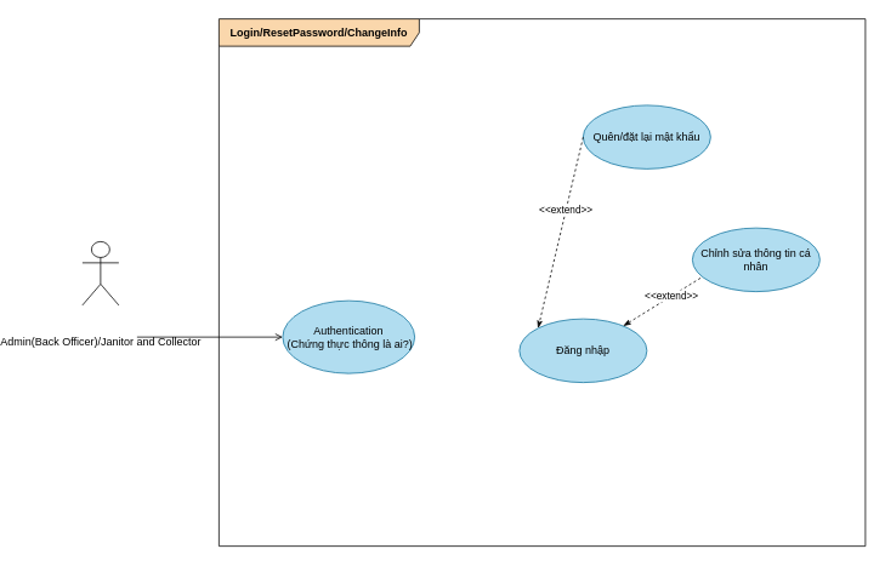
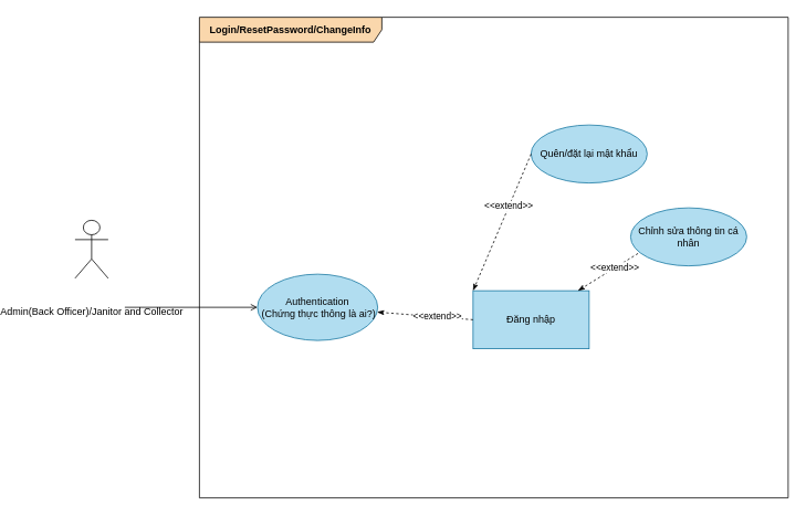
  <mxCell id="0" />
  <mxCell id="1" parent="0" />
  <mxCell id="2" value="&lt;br&gt;&lt;table align=&quot;center&quot; cellpadding=&quot;0&quot; cellspacing=&quot;0&quot;&gt; &lt;tbody&gt;&lt;tr&gt;  &lt;td align=&quot;left&quot; valign=&quot;top&quot;&gt;&lt;p class=&quot;MsoNormal&quot;&gt;&lt;span style=&quot;background-color: initial; text-align: center;&quot;&gt;Admin(Back Officer)/&lt;/span&gt;&lt;span&gt;Janitor and Collector&lt;/span&gt;&lt;/p&gt;  &lt;/td&gt; &lt;/tr&gt;&lt;/tbody&gt;&lt;/table&gt;" style="shape=umlActor;verticalLabelPosition=bottom;verticalAlign=top;html=1;outlineConnect=0;" parent="1" vertex="1"><mxGeometry x="20" y="265" width="40" height="70" as="geometry" /></mxCell>
  <mxCell id="3" value="&lt;b&gt;Login/ResetPassword/ChangeInfo&lt;/b&gt;" style="shape=umlFrame;whiteSpace=wrap;html=1;width=220;height=30;fillColor=#fad7ac;strokeColor=#000000;" parent="1" vertex="1"><mxGeometry x="170" y="20" width="710" height="580" as="geometry" /></mxCell>
- <mxCell id="4" value="Đăng nhập" style="ellipse;whiteSpace=wrap;html=1;fillColor=#b1ddf0;strokeColor=#10739e;" parent="1" vertex="1"><mxGeometry x="500" y="350" width="140" height="70" as="geometry" /></mxCell>
+ <mxCell id="4" value="Đăng nhập" style="whiteSpace=wrap;html=1;fillColor=#b1ddf0;strokeColor=#10739e;rounded=0;" parent="1" vertex="1"><mxGeometry x="500" y="350" width="140" height="70" as="geometry" /></mxCell>
  <mxCell id="5" value="" style="endArrow=open;endFill=1;html=1;rounded=0;" parent="1" edge="1"><mxGeometry width="160" relative="1" as="geometry"><mxPoint x="80" y="370" as="sourcePoint" /><mxPoint x="240" y="370" as="targetPoint" /></mxGeometry></mxCell>
- <mxCell id="6" value="Quên/đặt lại mật khẩu" style="ellipse;whiteSpace=wrap;html=1;fillColor=#b1ddf0;strokeColor=#10739e;" parent="1" vertex="1"><mxGeometry x="570" y="115" width="140" height="70" as="geometry" /></mxCell>
+ <mxCell id="6" value="Quên/đặt lại mật khẩu" style="ellipse;whiteSpace=wrap;html=1;fillColor=#b1ddf0;strokeColor=#10739e;" parent="1" vertex="1"><mxGeometry x="570" y="150" width="140" height="70" as="geometry" /></mxCell>
  <mxCell id="7" value="" style="endArrow=classicThin;dashed=1;endFill=1;html=1;rounded=0;exitX=0;exitY=0.5;exitDx=0;exitDy=0;entryX=0;entryY=0;entryDx=0;entryDy=0;" parent="1" source="6" target="4" edge="1"><mxGeometry width="160" relative="1" as="geometry"><mxPoint x="910" y="235" as="sourcePoint" /><mxPoint x="330" y="200" as="targetPoint" /></mxGeometry></mxCell>
  <mxCell id="8" value="&amp;lt;&amp;lt;extend&amp;gt;&amp;gt;" style="edgeLabel;html=1;align=center;verticalAlign=middle;resizable=0;points=[];" parent="7" vertex="1" connectable="0"><mxGeometry x="-0.237" y="-1" relative="1" as="geometry"><mxPoint as="offset" /></mxGeometry></mxCell>
  <mxCell id="9" value="Authentication&lt;br&gt;&amp;nbsp;(Chứng thực thông là ai?)" style="ellipse;whiteSpace=wrap;html=1;fillColor=#b1ddf0;strokeColor=#10739e;" parent="1" vertex="1"><mxGeometry x="240" y="330" width="145" height="80" as="geometry" /></mxCell>
+ <mxCell id="10" value="" style="endArrow=classicThin;dashed=1;endFill=1;html=1;rounded=0;exitX=0;exitY=0.5;exitDx=0;exitDy=0;" parent="1" source="4" target="9" edge="1"><mxGeometry width="160" relative="1" as="geometry"><mxPoint x="770" y="295" as="sourcePoint" /><mxPoint x="770" y="225" as="targetPoint" /></mxGeometry></mxCell>
+ <mxCell id="11" value="&amp;lt;&amp;lt;extend&amp;gt;&amp;gt;" style="edgeLabel;html=1;align=center;verticalAlign=middle;resizable=0;points=[];" parent="10" vertex="1" connectable="0"><mxGeometry x="-0.237" y="-1" relative="1" as="geometry"><mxPoint as="offset" /></mxGeometry></mxCell>
  <mxCell id="12" value="Chỉnh sửa thông tin cá nhân" style="ellipse;whiteSpace=wrap;html=1;fillColor=#b1ddf0;strokeColor=#10739e;" parent="1" vertex="1"><mxGeometry x="690" y="250" width="140" height="70" as="geometry" /></mxCell>
  <mxCell id="13" value="" style="endArrow=classicThin;dashed=1;endFill=1;html=1;rounded=0;exitX=0.064;exitY=0.786;exitDx=0;exitDy=0;exitPerimeter=0;" parent="1" source="12" target="4" edge="1"><mxGeometry width="160" relative="1" as="geometry"><mxPoint x="510" y="395" as="sourcePoint" /><mxPoint x="394.246" y="385.755" as="targetPoint" /></mxGeometry></mxCell>
  <mxCell id="14" value="&amp;lt;&amp;lt;extend&amp;gt;&amp;gt;" style="edgeLabel;html=1;align=center;verticalAlign=middle;resizable=0;points=[];" parent="13" vertex="1" connectable="0"><mxGeometry x="-0.237" y="-1" relative="1" as="geometry"><mxPoint as="offset" /></mxGeometry></mxCell>
